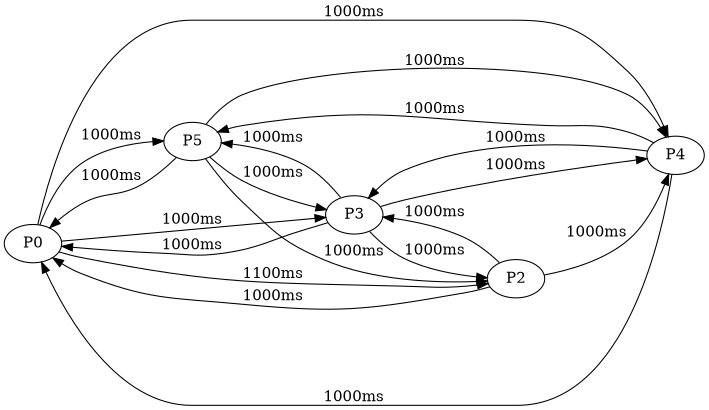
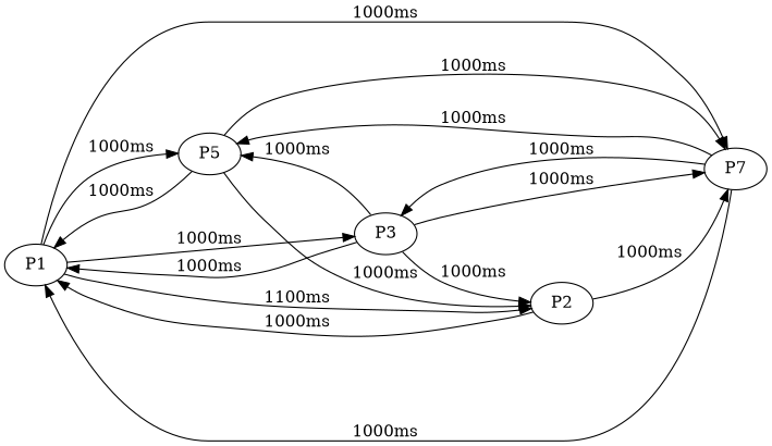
  digraph {
    rankdir=LR
-   n1 [label=P0]
+   n1 [label=P1]
    n2 [label=P5]
    n3 [label=P2]
-   n4 [label=P4]
+   n4 [label=P7]
    n5 [label=P3]
    n1 -> n2 [label="1000ms"]
    n1 -> n3 [label="1100ms"]
    n1 -> n4 [label="1000ms"]
    n1 -> n5 [label="1000ms"]
    n2 -> n1 [label="1000ms"]
    n2 -> n3 [label="1000ms"]
    n2 -> n4 [label="1000ms"]
-   n2 -> n5 [label="1000ms"]
    n3 -> n1 [label="1000ms"]
    n3 -> n4 [label="1000ms"]
-   n3 -> n5 [label="1000ms"]
    n4 -> n1 [label="1000ms"]
    n4 -> n2 [label="1000ms"]
    n4 -> n5 [label="1000ms"]
    n5 -> n1 [label="1000ms"]
    n5 -> n2 [label="1000ms"]
    n5 -> n3 [label="1000ms"]
    n5 -> n4 [label="1000ms"]
  }
